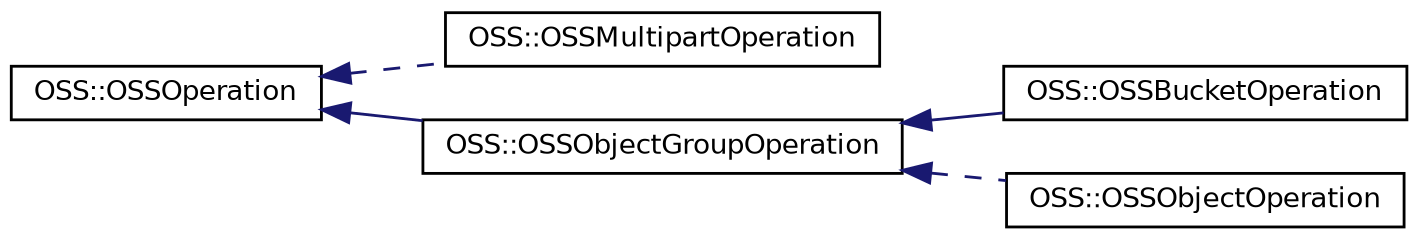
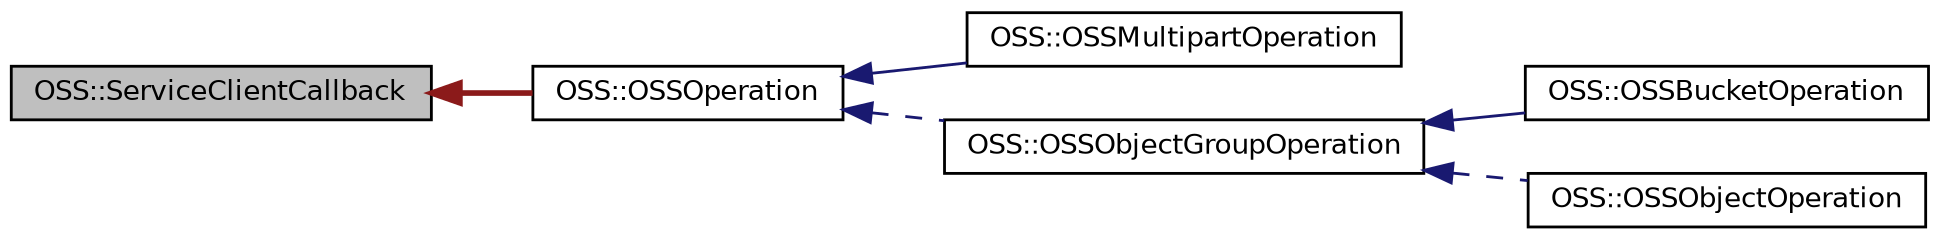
  digraph {
    rankdir=LR
    node [color=black fillcolor=white fontname=Helvetica fontsize=10 shape=record style=filled]
    edge [color=midnightblue dir=back fontname=Helvetica fontsize=10 labelfontname=Helvetica labelfontsize=10 style=dashed]
+   n1 [fillcolor=grey75 fontcolor=black height=0.2 label="OSS::ServiceClientCallback" width=0.4]
    n2 [height=0.2 label="OSS::OSSOperation" width=0.4]
    n3 [height=0.2 label="OSS::OSSMultipartOperation" width=0.4]
    n4 [height=0.2 label="OSS::OSSObjectGroupOperation" width=0.4]
    n5 [height=0.2 label="OSS::OSSBucketOperation" width=0.4]
    n6 [height=0.2 label="OSS::OSSObjectOperation" width=0.4]
-   n2 -> n3
-   n2 -> n4 [style=solid]
+   n1 -> n2 [color=firebrick4 style=bold]
+   n2 -> n3 [style=solid]
+   n2 -> n4
    n4 -> n5 [style=solid]
    n4 -> n6
  }
